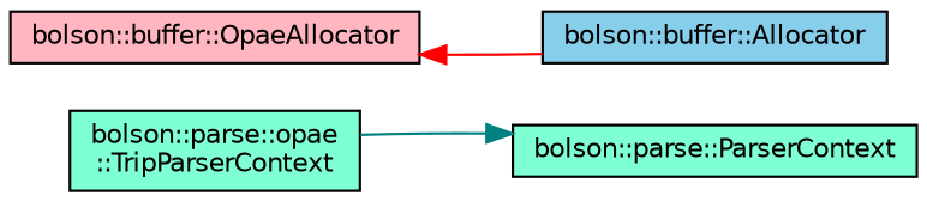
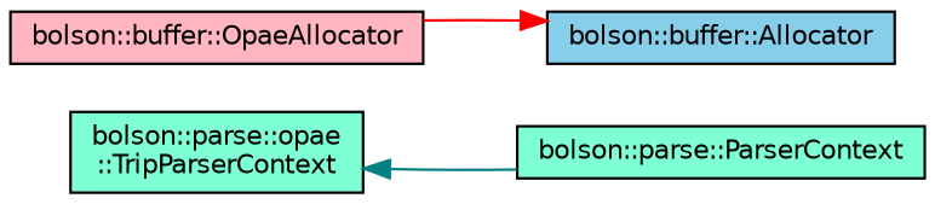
  digraph {
    rankdir=LR
    node [color=black fillcolor=aquamarine fontname=Helvetica fontsize=10 shape=record style=filled]
    edge [dir=back fontname=Helvetica fontsize=10 labelfontname=Helvetica labelfontsize=10 style=solid]
    n1 [fontcolor=black height=0.2 label="bolson::parse::opae\l::TripParserContext" width=0.4]
    n2 [height=0.2 label="bolson::parse::ParserContext" width=0.4]
    n3 [fillcolor=lightpink height=0.2 label="bolson::buffer::OpaeAllocator" width=0.4]
    n4 [fillcolor=skyblue height=0.2 label="bolson::buffer::Allocator" width=0.4]
-   n2 -> n1 [color=teal]
-   n3 -> n4 [color=red]
+   n1 -> n2 [color=teal]
+   n4 -> n3 [color=red]
  }
